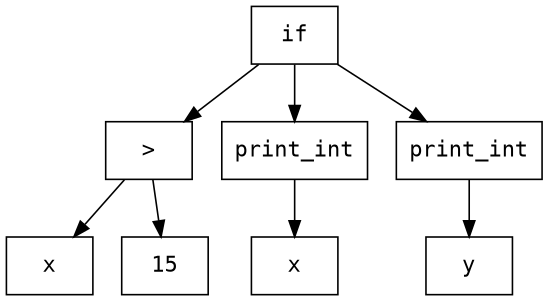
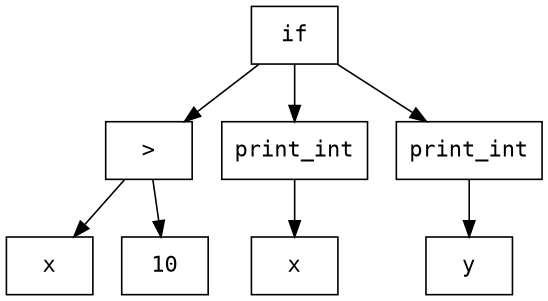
  digraph {
    ordering=out
    node [fontname=monospace shape=rect]
    edge [fontname=monospace fontsize=10]
    n1 [label=">"]
    n2 [label=x]
-   10 [label=15]
+   10
    n4 [label=print_int]
    n5 [label=x]
    n6 [label=print_int]
    y
    if
    n1 -> n2
    n1 -> 10
    n4 -> n5
    n6 -> y
    if -> n1
    if -> n4
    if -> n6
  }
